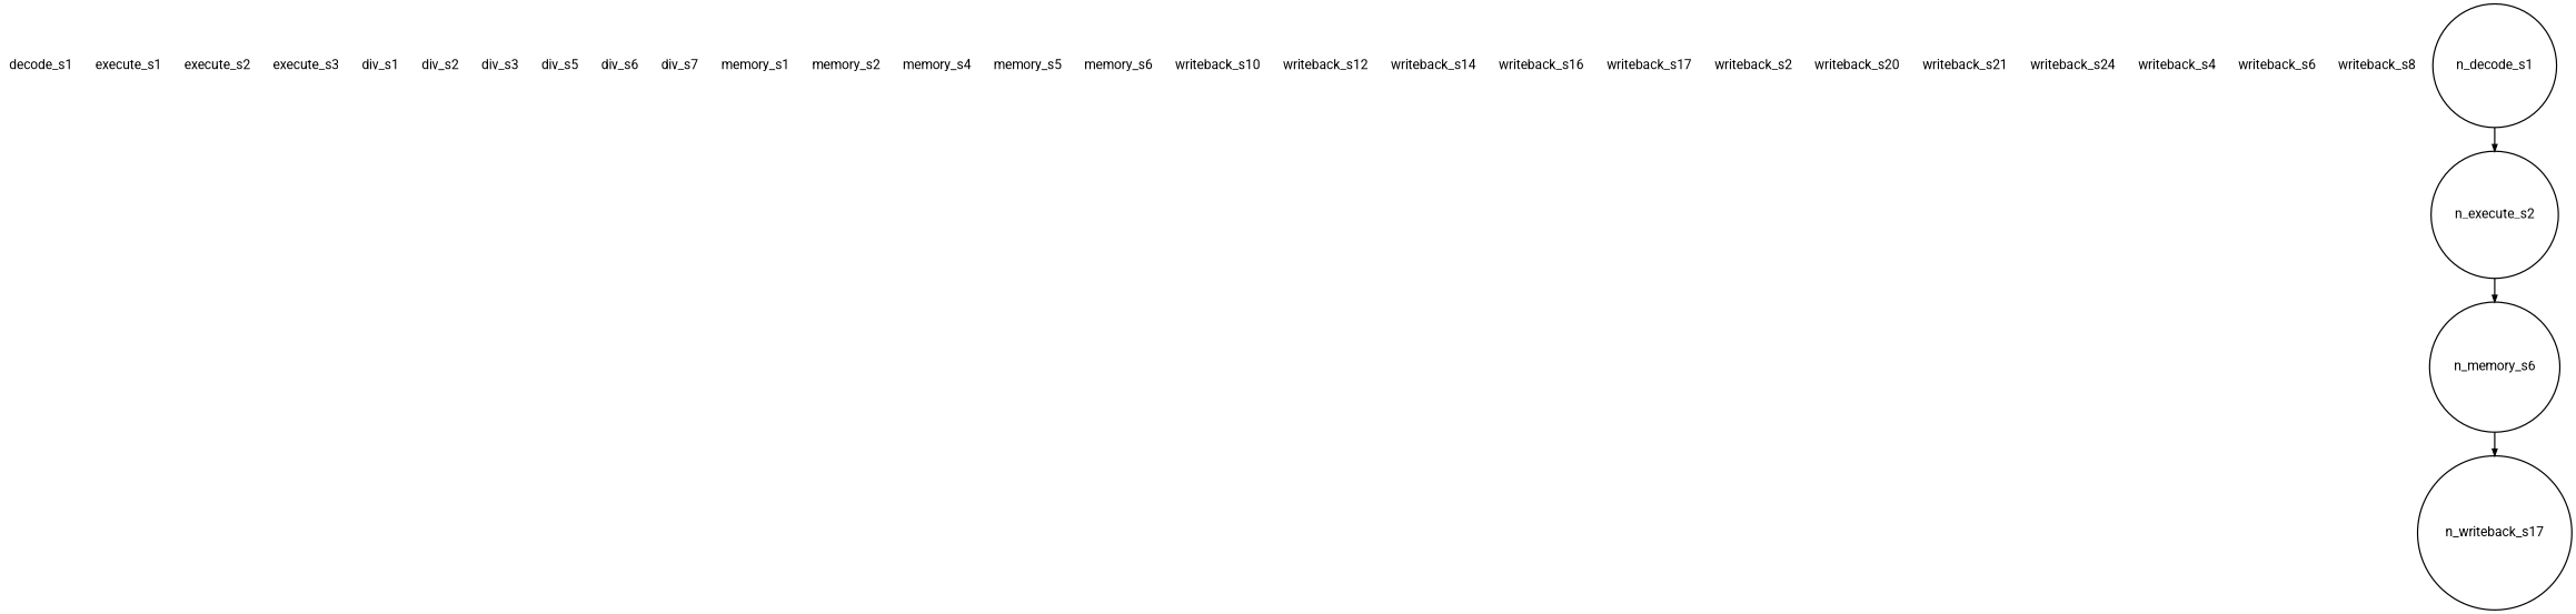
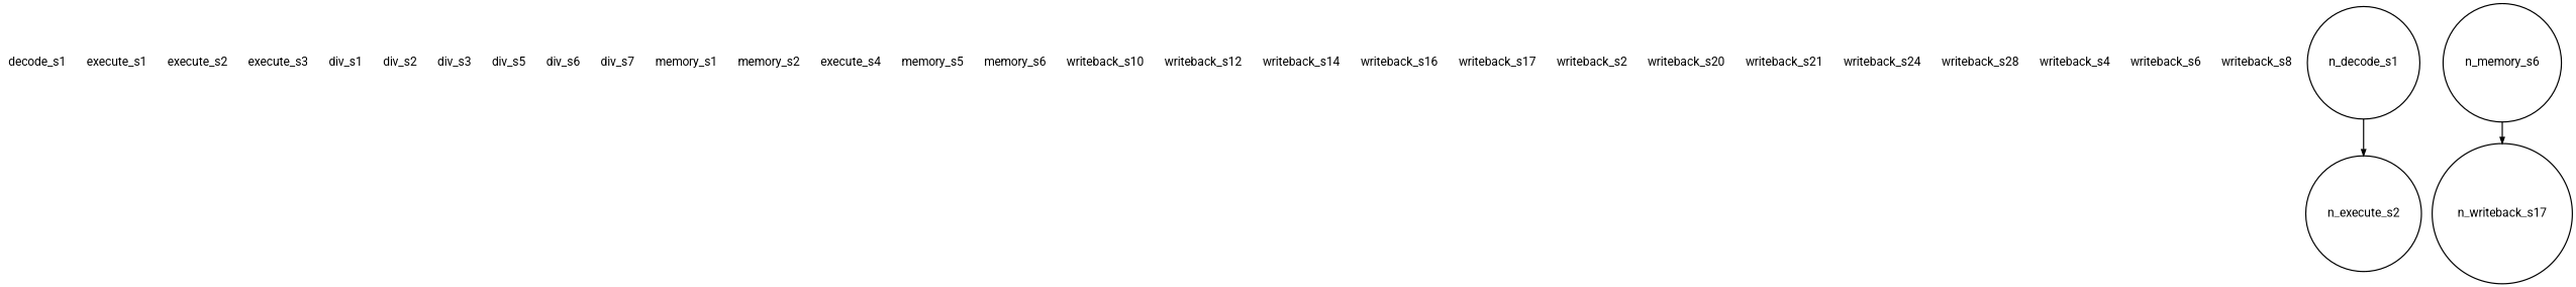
  digraph {
    splines=true
    node [fontname=roboto fontsize=20 penwidth=2 shape=none]
    edge [color=black penwidth=2]
    n1 [label=decode_s1]
    n2 [label=execute_s1]
    n3 [label=execute_s2]
    n4 [label=execute_s3]
    n5 [label=div_s1]
    n6 [label=div_s2]
    n7 [label=div_s3]
    n8 [label=div_s5]
    n9 [label=div_s6]
    n10 [label=div_s7]
    n11 [label=memory_s1]
    n12 [label=memory_s2]
-   n13 [label=memory_s4]
+   n13 [label=execute_s4]
    n14 [label=memory_s5]
    n15 [label=memory_s6]
    n16 [label=writeback_s10]
    n17 [label=writeback_s12]
    n18 [label=writeback_s14]
    n19 [label=writeback_s16]
    n20 [label=writeback_s17]
    n21 [label=writeback_s2]
    n22 [label=writeback_s20]
    n23 [label=writeback_s21]
    n24 [label=writeback_s24]
+   n25 [label=writeback_s28]
    n26 [label=writeback_s4]
    n27 [label=writeback_s6]
    n28 [label=writeback_s8]
    n_decode_s1 [shape=circle]
    n_execute_s2 [shape=circle]
    n_memory_s6 [shape=circle]
    n_writeback_s17 [shape=circle]
    n_decode_s1 -> n_execute_s2
-   n_execute_s2 -> n_memory_s6
    n_memory_s6 -> n_writeback_s17
  }
